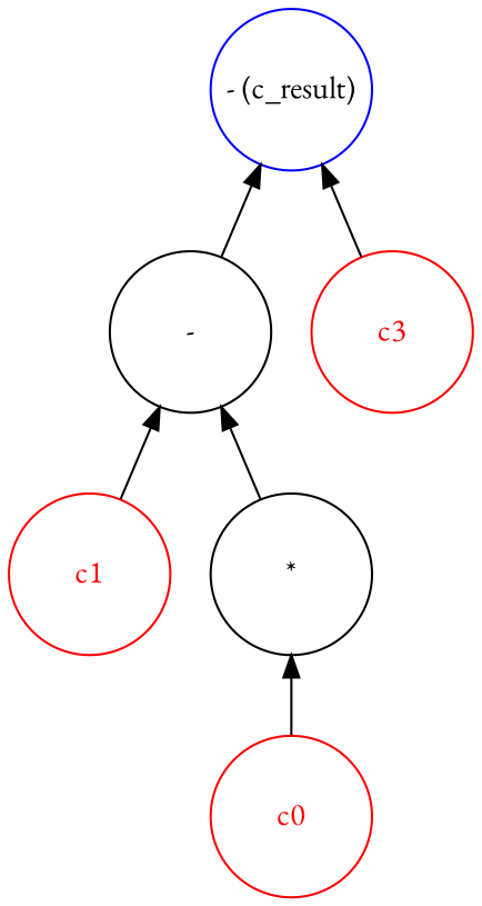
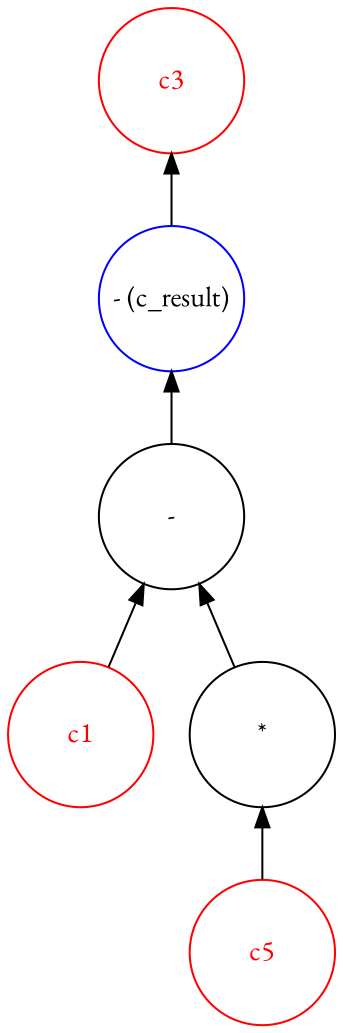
  digraph {
    fontname="EB Garamond"
    node [color=red fontcolor=red fontname="EB Garamond" margin=0 shape=circle style=solid]
    edge [dir=back fontname="EB Garamond"]
    n1 [label=c1 width=1]
-   n2 [label=c0 width=1]
+   n2 [label=c5 width=1]
    n3 [color=black fontcolor=black label="*" width=1]
    n4 [color=black fontcolor=black label="-" width=1]
    n5 [label=c3 width=1]
    n6 [color=blue fontcolor=black label="- (c_result)" width=1]
    n3 -> n2
    n4 -> n1
    n4 -> n3
    n6 -> n4
-   n6 -> n5
+   n5 -> n6
  }
